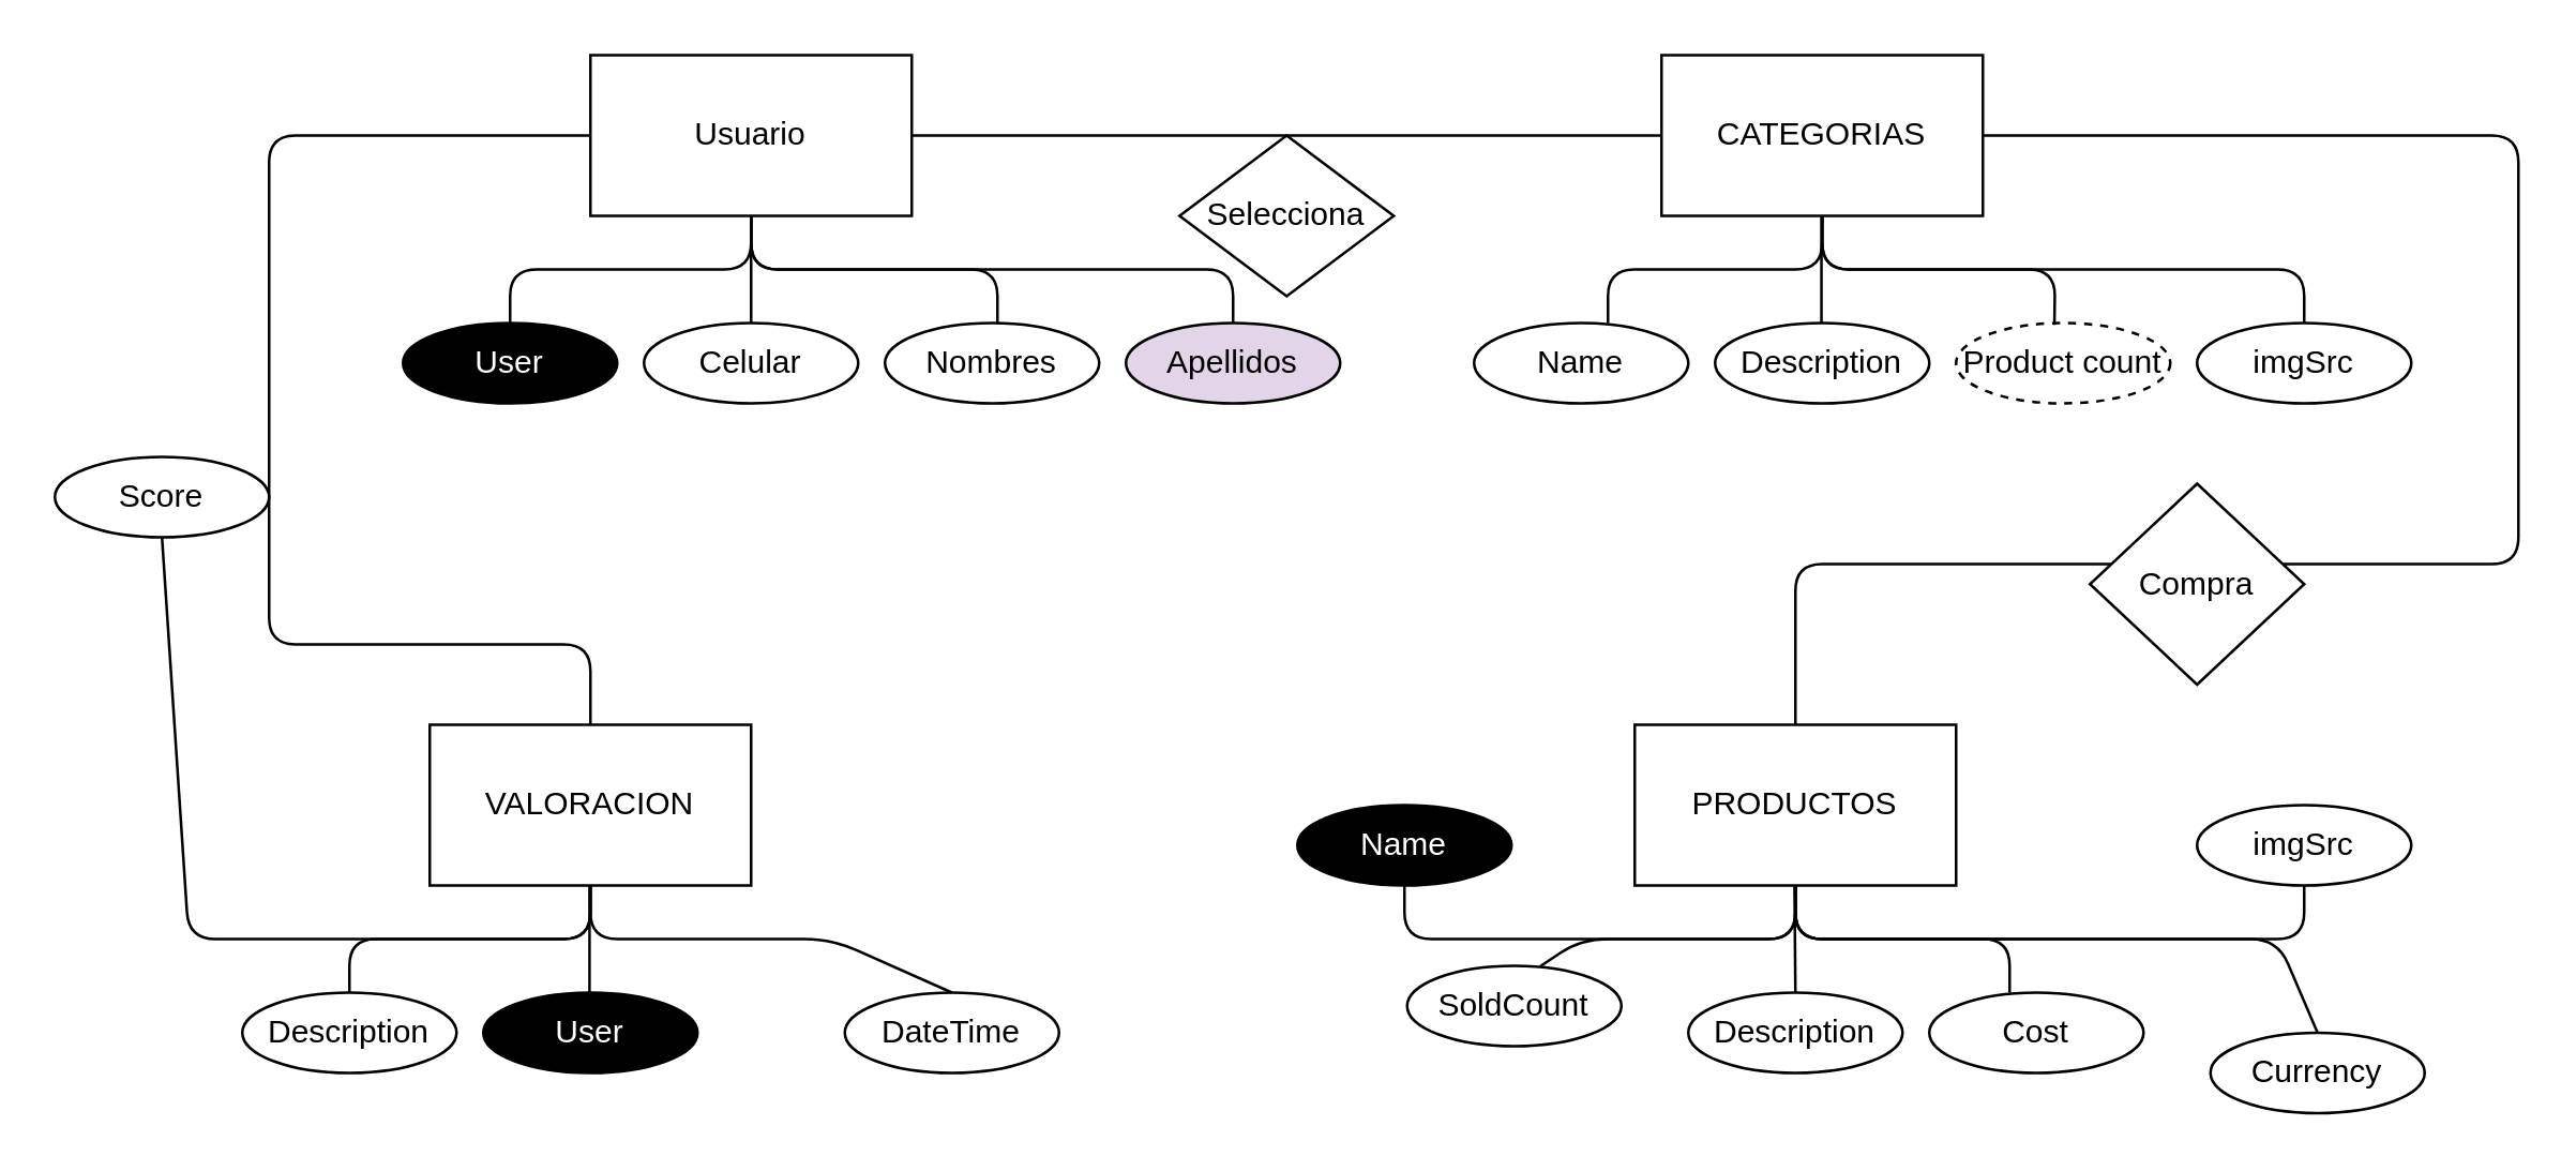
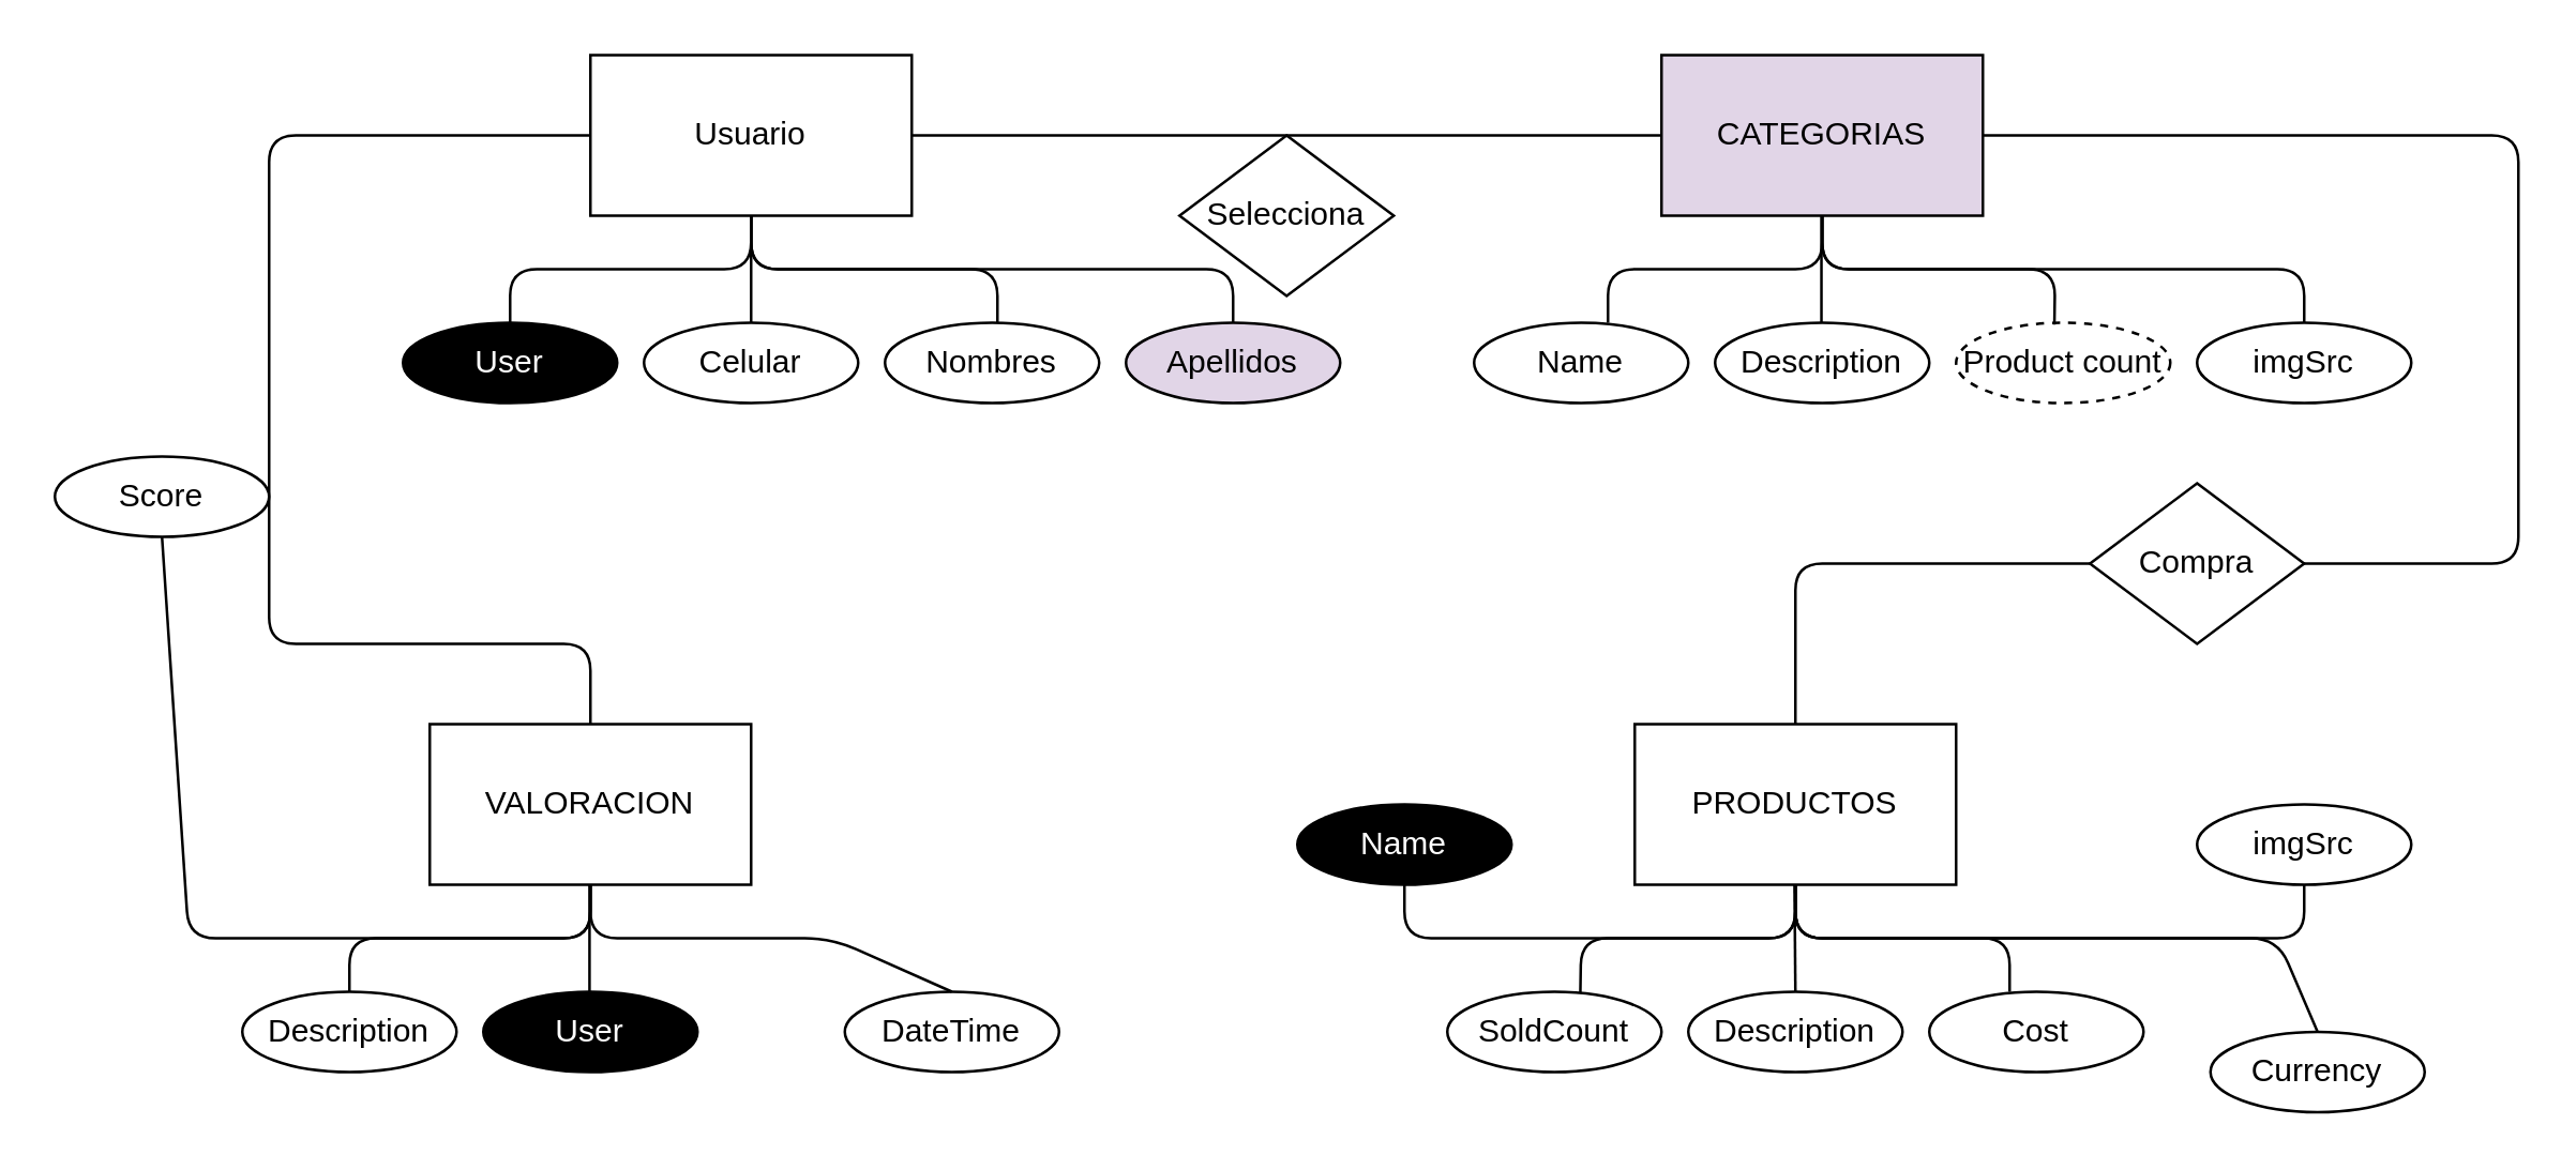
  <mxCell id="0" />
  <mxCell id="1" parent="0" />
  <mxCell id="2" value="PRODUCTOS" style="rounded=0;whiteSpace=wrap;html=1;" vertex="1" parent="1"><mxGeometry x="610" y="270" width="120" height="60" as="geometry" /></mxCell>
  <mxCell id="3" value="" style="endArrow=none;html=1;" edge="1" parent="1"><mxGeometry width="50" height="50" relative="1" as="geometry"><mxPoint x="670" y="370" as="sourcePoint" /><mxPoint x="669.66" y="330" as="targetPoint" /></mxGeometry></mxCell>
  <mxCell id="4" value="Description" style="ellipse;whiteSpace=wrap;html=1;" vertex="1" parent="1"><mxGeometry x="630" y="370" width="80" height="30" as="geometry" /></mxCell>
  <mxCell id="5" value="" style="endArrow=none;html=1;" edge="1" parent="1"><mxGeometry width="50" height="50" relative="1" as="geometry"><mxPoint x="750" y="370" as="sourcePoint" /><mxPoint x="670" y="330" as="targetPoint" /><Array as="points"><mxPoint x="750" y="350" /><mxPoint x="670" y="350" /></Array></mxGeometry></mxCell>
  <mxCell id="6" value="imgSrc" style="ellipse;whiteSpace=wrap;html=1;" vertex="1" parent="1"><mxGeometry x="820" y="300" width="80" height="30" as="geometry" /></mxCell>
- <mxCell id="7" value="SoldCount" style="ellipse;whiteSpace=wrap;html=1;" vertex="1" parent="1"><mxGeometry x="525" y="360" width="80" height="30" as="geometry" /></mxCell>
+ <mxCell id="7" value="SoldCount" style="ellipse;whiteSpace=wrap;html=1;" vertex="1" parent="1"><mxGeometry y="370" width="80" height="30" as="geometry" x="540" /></mxCell>
  <mxCell id="8" value="Currency" style="ellipse;whiteSpace=wrap;html=1;" vertex="1" parent="1"><mxGeometry x="825" y="385" width="80" height="30" as="geometry" /></mxCell>
  <mxCell id="9" value="Cost" style="ellipse;whiteSpace=wrap;html=1;" vertex="1" parent="1"><mxGeometry x="720" y="370" width="80" height="30" as="geometry" /></mxCell>
  <mxCell id="10" value="" style="endArrow=none;html=1;exitX=0.621;exitY=0.007;exitDx=0;exitDy=0;exitPerimeter=0;" edge="1" parent="1" source="7"><mxGeometry width="50" height="50" relative="1" as="geometry"><mxPoint x="620" y="380" as="sourcePoint" /><mxPoint x="670" y="330" as="targetPoint" /><Array as="points"><mxPoint x="590" y="350" /><mxPoint x="670" y="350" /></Array></mxGeometry></mxCell>
  <mxCell id="11" value="" style="endArrow=none;html=1;exitX=0.5;exitY=0;exitDx=0;exitDy=0;" edge="1" parent="1" source="8"><mxGeometry width="50" height="50" relative="1" as="geometry"><mxPoint x="620" y="380" as="sourcePoint" /><mxPoint x="670" y="330" as="targetPoint" /><Array as="points"><mxPoint x="850" y="350" /><mxPoint x="670" y="350" /></Array></mxGeometry></mxCell>
  <mxCell id="12" value="" style="endArrow=none;html=1;entryX=0.5;entryY=1;entryDx=0;entryDy=0;" edge="1" parent="1" target="6"><mxGeometry width="50" height="50" relative="1" as="geometry"><mxPoint x="670" y="330" as="sourcePoint" /><mxPoint x="720" y="280" as="targetPoint" /><Array as="points"><mxPoint x="670" y="350" /><mxPoint x="860" y="350" /></Array></mxGeometry></mxCell>
  <mxCell id="13" value="&lt;font color=&quot;#ffffff&quot;&gt;Name&lt;/font&gt;" style="ellipse;whiteSpace=wrap;html=1;fillColor=#000000;" vertex="1" parent="1"><mxGeometry x="484" y="300" width="80" height="30" as="geometry" /></mxCell>
  <mxCell id="14" value="" style="endArrow=none;html=1;exitX=0.5;exitY=1;exitDx=0;exitDy=0;" edge="1" parent="1" source="13"><mxGeometry width="50" height="50" relative="1" as="geometry"><mxPoint x="620" y="380" as="sourcePoint" /><mxPoint x="670" y="330" as="targetPoint" /><Array as="points"><mxPoint x="524" y="350" /><mxPoint x="670" y="350" /></Array></mxGeometry></mxCell>
  <mxCell id="15" value="VALORACION" style="rounded=0;whiteSpace=wrap;html=1;" vertex="1" parent="1"><mxGeometry x="160" y="270" width="120" height="60" as="geometry" /></mxCell>
  <mxCell id="16" value="" style="endArrow=none;html=1;" edge="1" parent="1"><mxGeometry width="50" height="50" relative="1" as="geometry"><mxPoint x="219.66" y="370" as="sourcePoint" /><mxPoint x="219.66" y="330" as="targetPoint" /></mxGeometry></mxCell>
  <mxCell id="17" value="&lt;font color=&quot;#ffffff&quot;&gt;User&lt;/font&gt;" style="ellipse;whiteSpace=wrap;html=1;fillColor=#000000;" vertex="1" parent="1"><mxGeometry x="180" y="370" width="80" height="30" as="geometry" /></mxCell>
  <mxCell id="18" value="Score" style="ellipse;whiteSpace=wrap;html=1;" vertex="1" parent="1"><mxGeometry x="20" y="170" width="80" height="30" as="geometry" /></mxCell>
  <mxCell id="19" value="Description" style="ellipse;whiteSpace=wrap;html=1;" vertex="1" parent="1"><mxGeometry x="90" y="370" width="80" height="30" as="geometry" /></mxCell>
  <mxCell id="20" value="DateTime" style="ellipse;whiteSpace=wrap;html=1;" vertex="1" parent="1"><mxGeometry x="315" y="370" width="80" height="30" as="geometry" /></mxCell>
  <mxCell id="21" value="" style="endArrow=none;html=1;exitX=0.5;exitY=0;exitDx=0;exitDy=0;" edge="1" parent="1" source="19"><mxGeometry width="50" height="50" relative="1" as="geometry"><mxPoint x="170" y="380" as="sourcePoint" /><mxPoint x="220" y="330" as="targetPoint" /><Array as="points"><mxPoint x="130" y="350" /><mxPoint x="220" y="350" /></Array></mxGeometry></mxCell>
  <mxCell id="22" value="" style="endArrow=none;html=1;exitX=0.5;exitY=1;exitDx=0;exitDy=0;" edge="1" parent="1" source="18"><mxGeometry width="50" height="50" relative="1" as="geometry"><mxPoint x="70" y="360" as="sourcePoint" /><mxPoint x="220" y="330" as="targetPoint" /><Array as="points"><mxPoint x="70" y="350" /><mxPoint x="220" y="350" /></Array></mxGeometry></mxCell>
  <mxCell id="23" value="" style="endArrow=none;html=1;exitX=0.5;exitY=0;exitDx=0;exitDy=0;" edge="1" parent="1" source="20"><mxGeometry width="50" height="50" relative="1" as="geometry"><mxPoint x="170" y="380" as="sourcePoint" /><mxPoint x="220" y="330" as="targetPoint" /><Array as="points"><mxPoint x="310" y="350" /><mxPoint x="220" y="350" /></Array></mxGeometry></mxCell>
  <mxCell id="24" value="Usuario" style="rounded=0;whiteSpace=wrap;html=1;fillColor=#FFFFFF;" vertex="1" parent="1"><mxGeometry x="220" y="20" width="120" height="60" as="geometry" /></mxCell>
  <mxCell id="25" value="&lt;font color=&quot;#ffffff&quot;&gt;User&lt;/font&gt;" style="ellipse;whiteSpace=wrap;html=1;fillColor=#000000;" vertex="1" parent="1"><mxGeometry x="150" y="120" width="80" height="30" as="geometry" /></mxCell>
  <mxCell id="26" value="" style="endArrow=none;html=1;" edge="1" parent="1"><mxGeometry width="50" height="50" relative="1" as="geometry"><mxPoint x="280" y="120" as="sourcePoint" /><mxPoint x="280" y="80" as="targetPoint" /></mxGeometry></mxCell>
  <mxCell id="27" value="Nombres" style="ellipse;whiteSpace=wrap;html=1;" vertex="1" parent="1"><mxGeometry x="330" y="120" width="80" height="30" as="geometry" /></mxCell>
  <mxCell id="28" value="Celular" style="ellipse;whiteSpace=wrap;html=1;" vertex="1" parent="1"><mxGeometry x="240" y="120" width="80" height="30" as="geometry" /></mxCell>
  <mxCell id="29" value="" style="endArrow=none;html=1;exitX=0.5;exitY=1;exitDx=0;exitDy=0;" edge="1" parent="1" source="24"><mxGeometry width="50" height="50" relative="1" as="geometry"><mxPoint x="340" y="85" as="sourcePoint" /><mxPoint x="372" y="120" as="targetPoint" /><Array as="points"><mxPoint x="280" y="100" /><mxPoint x="372" y="100" /></Array></mxGeometry></mxCell>
  <mxCell id="30" value="" style="endArrow=none;html=1;exitX=0.5;exitY=0;exitDx=0;exitDy=0;" edge="1" parent="1" source="25"><mxGeometry width="50" height="50" relative="1" as="geometry"><mxPoint x="230" y="130" as="sourcePoint" /><mxPoint x="280" y="80" as="targetPoint" /><Array as="points"><mxPoint x="190" y="100" /><mxPoint x="280" y="100" /></Array></mxGeometry></mxCell>
  <mxCell id="31" value="" style="endArrow=none;html=1;" edge="1" parent="1"><mxGeometry width="50" height="50" relative="1" as="geometry"><mxPoint x="280" y="80" as="sourcePoint" /><mxPoint x="460" y="120" as="targetPoint" /><Array as="points"><mxPoint x="280" y="100" /><mxPoint x="460" y="100" /></Array></mxGeometry></mxCell>
  <mxCell id="32" value="Apellidos" style="ellipse;whiteSpace=wrap;html=1;fillColor=#e1d5e7;" vertex="1" parent="1"><mxGeometry x="420" y="120" width="80" height="30" as="geometry" /></mxCell>
  <mxCell id="33" value="" style="endArrow=none;html=1;" edge="1" parent="1"><mxGeometry width="50" height="50" relative="1" as="geometry"><mxPoint x="340" y="50" as="sourcePoint" /><mxPoint x="620" y="50" as="targetPoint" /></mxGeometry></mxCell>
- <mxCell id="34" value="CATEGORIAS" style="rounded=0;whiteSpace=wrap;html=1;" vertex="1" parent="1"><mxGeometry x="620" y="20" width="120" height="60" as="geometry" /></mxCell>
+ <mxCell id="34" value="CATEGORIAS" style="rounded=0;whiteSpace=wrap;html=1;fillColor=#e1d5e7;" vertex="1" parent="1"><mxGeometry x="620" y="20" width="120" height="60" as="geometry" /></mxCell>
  <mxCell id="35" value="" style="endArrow=none;html=1;" edge="1" parent="1"><mxGeometry width="50" height="50" relative="1" as="geometry"><mxPoint x="679.71" y="120" as="sourcePoint" /><mxPoint x="679.71" y="80" as="targetPoint" /></mxGeometry></mxCell>
  <mxCell id="36" value="Description" style="ellipse;whiteSpace=wrap;html=1;" vertex="1" parent="1"><mxGeometry x="640" y="120" width="80" height="30" as="geometry" /></mxCell>
  <mxCell id="37" value="Name" style="ellipse;whiteSpace=wrap;html=1;" vertex="1" parent="1"><mxGeometry x="550" y="120" width="80" height="30" as="geometry" /></mxCell>
  <mxCell id="38" value="Product count" style="ellipse;whiteSpace=wrap;html=1;dashed=1;" vertex="1" parent="1"><mxGeometry x="730" y="120" width="80" height="30" as="geometry" /></mxCell>
  <mxCell id="39" value="imgSrc" style="ellipse;whiteSpace=wrap;html=1;" vertex="1" parent="1"><mxGeometry x="820" y="120" width="80" height="30" as="geometry" /></mxCell>
  <mxCell id="40" value="" style="endArrow=none;html=1;" edge="1" parent="1"><mxGeometry width="50" height="50" relative="1" as="geometry"><mxPoint x="600" y="120" as="sourcePoint" /><mxPoint x="680" y="80" as="targetPoint" /><Array as="points"><mxPoint x="600" y="100" /><mxPoint x="680" y="100" /></Array></mxGeometry></mxCell>
  <mxCell id="41" value="" style="endArrow=none;html=1;exitX=0.459;exitY=0.024;exitDx=0;exitDy=0;exitPerimeter=0;" edge="1" parent="1" source="38"><mxGeometry width="50" height="50" relative="1" as="geometry"><mxPoint x="630" y="130" as="sourcePoint" /><mxPoint x="680" y="80" as="targetPoint" /><Array as="points"><mxPoint x="767" y="100" /><mxPoint x="680" y="100" /></Array></mxGeometry></mxCell>
  <mxCell id="42" value="" style="endArrow=none;html=1;exitX=0.5;exitY=0;exitDx=0;exitDy=0;" edge="1" parent="1" source="39"><mxGeometry width="50" height="50" relative="1" as="geometry"><mxPoint x="630" y="130" as="sourcePoint" /><mxPoint x="680" y="80" as="targetPoint" /><Array as="points"><mxPoint x="860" y="100" /><mxPoint x="680" y="100" /></Array></mxGeometry></mxCell>
  <mxCell id="43" value="Selecciona" style="rhombus;whiteSpace=wrap;html=1;strokeColor=#000000;fillColor=#FFFFFF;" vertex="1" parent="1"><mxGeometry x="440" y="50" width="80" height="60" as="geometry" /></mxCell>
  <mxCell id="44" value="" style="endArrow=none;html=1;entryX=0.5;entryY=0;entryDx=0;entryDy=0;" edge="1" parent="1" target="2"><mxGeometry width="50" height="50" relative="1" as="geometry"><mxPoint x="740" y="50" as="sourcePoint" /><mxPoint x="940" y="50" as="targetPoint" /><Array as="points"><mxPoint x="940" y="50" /><mxPoint x="940" y="210" /><mxPoint x="670" y="210" /></Array></mxGeometry></mxCell>
- <mxCell id="45" value="Compra" style="rhombus;whiteSpace=wrap;html=1;strokeColor=#000000;fillColor=#FFFFFF;" vertex="1" parent="1"><mxGeometry x="780" y="180" width="80" height="75" as="geometry" /></mxCell>
+ <mxCell id="45" value="Compra" style="rhombus;whiteSpace=wrap;html=1;strokeColor=#000000;fillColor=#FFFFFF;" vertex="1" parent="1"><mxGeometry x="780" y="180" width="80" height="60" as="geometry" /></mxCell>
  <mxCell id="46" value="" style="endArrow=none;html=1;exitX=0.5;exitY=0;exitDx=0;exitDy=0;" edge="1" parent="1" source="15"><mxGeometry width="50" height="50" relative="1" as="geometry"><mxPoint x="170" y="100" as="sourcePoint" /><mxPoint x="220" y="50" as="targetPoint" /><Array as="points"><mxPoint x="220" y="240" /><mxPoint x="100" y="240" /><mxPoint x="100" y="50" /></Array></mxGeometry></mxCell>
